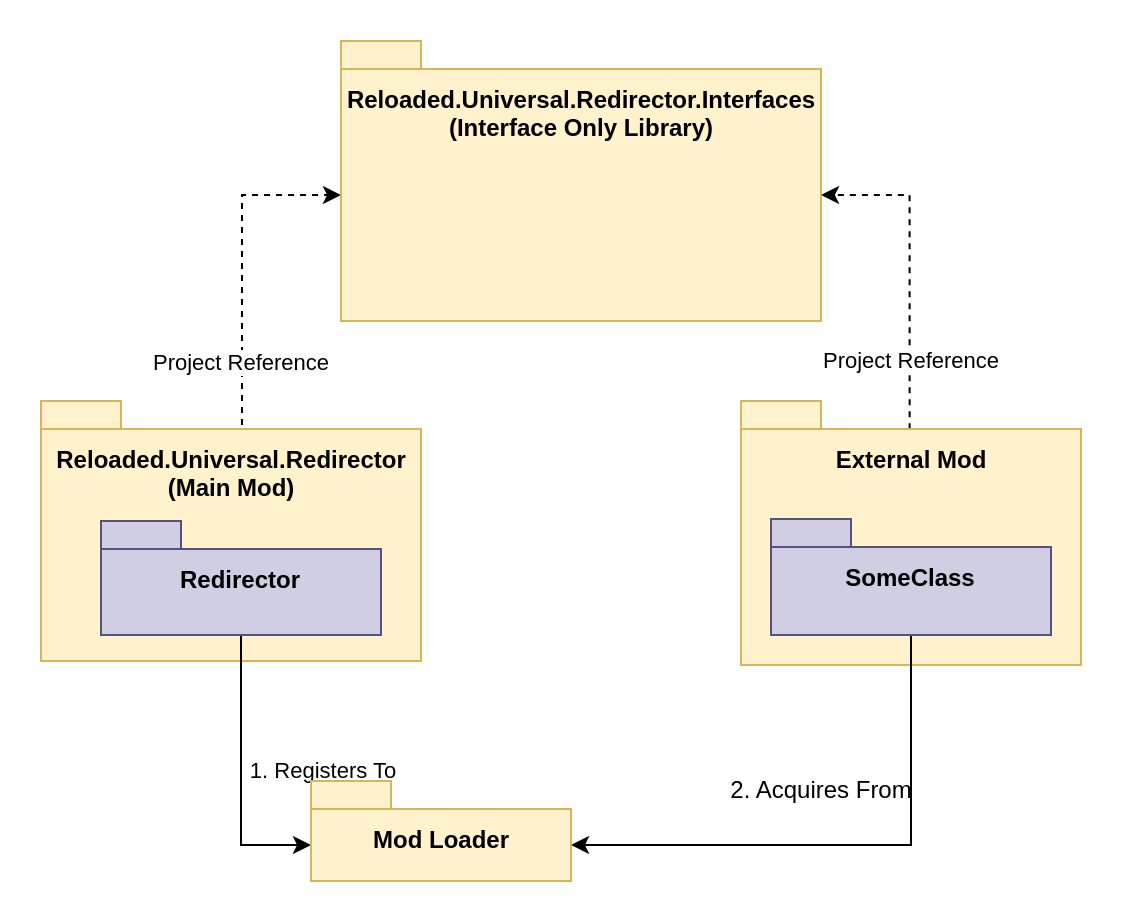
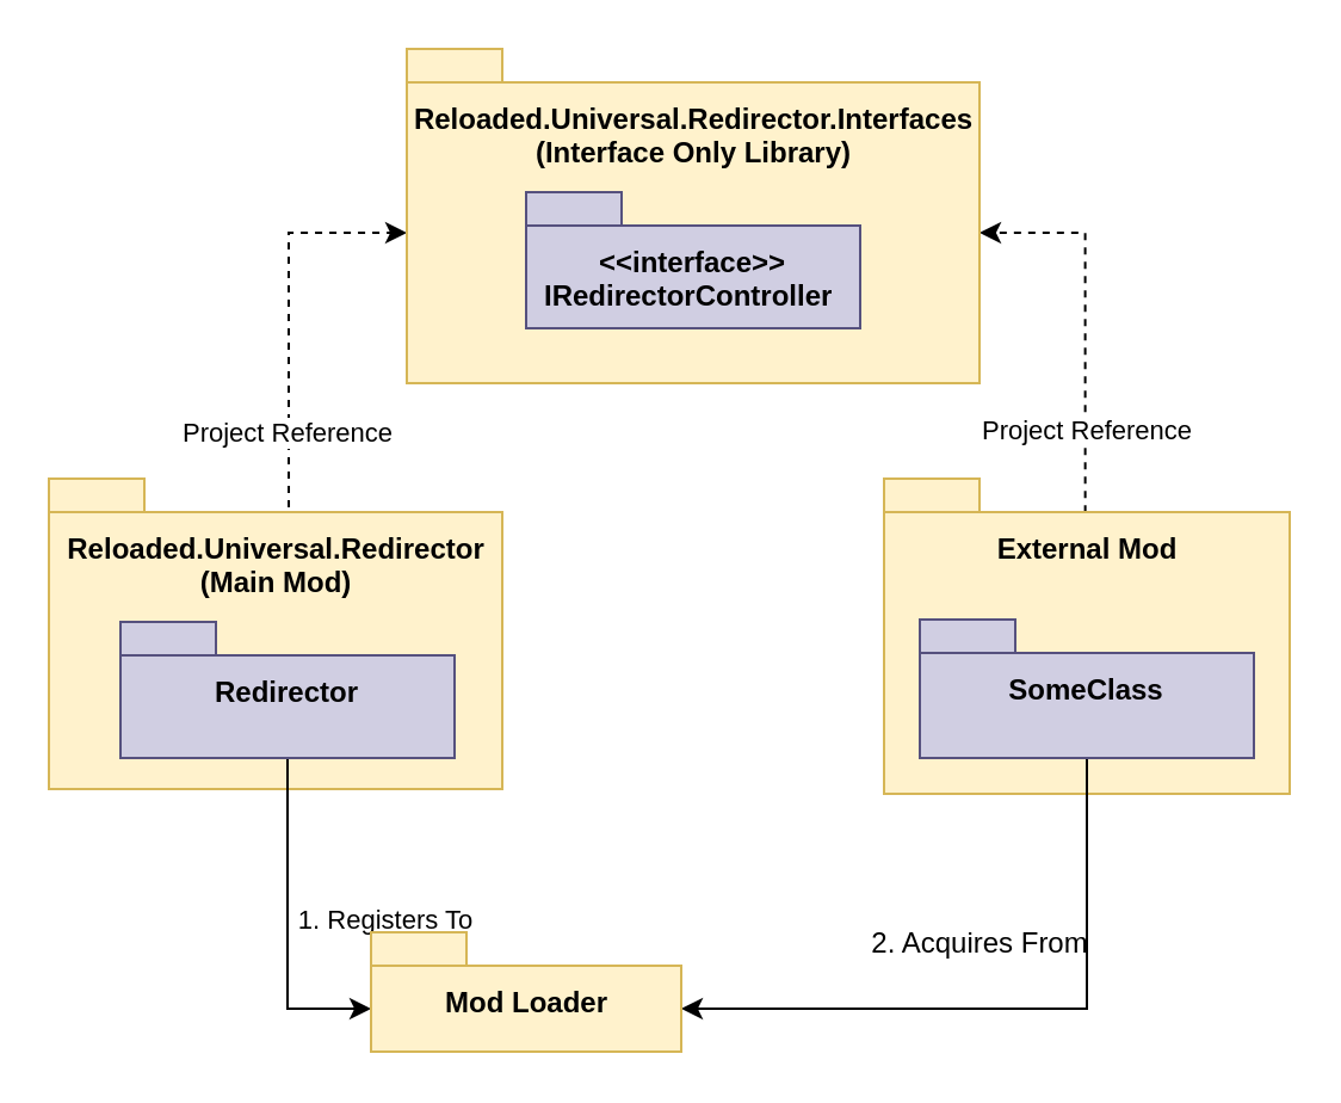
  <mxCell id="0" />
  <mxCell id="1" parent="0" />
  <mxCell id="2" style="edgeStyle=orthogonalEdgeStyle;rounded=0;orthogonalLoop=1;jettySize=auto;html=1;exitX=0.529;exitY=0.092;exitDx=0;exitDy=0;exitPerimeter=0;entryX=0;entryY=0;entryDx=0;entryDy=77;entryPerimeter=0;dashed=1;" parent="1" source="7" target="6" edge="1"><mxGeometry relative="1" as="geometry" /></mxCell>
  <mxCell id="3" value="Project Reference" style="edgeLabel;html=1;align=center;verticalAlign=middle;resizable=0;points=[];" parent="2" vertex="1" connectable="0"><mxGeometry x="-0.472" y="-1" relative="1" as="geometry"><mxPoint x="-1.51" y="11.49" as="offset" /></mxGeometry></mxCell>
  <mxCell id="4" style="edgeStyle=orthogonalEdgeStyle;rounded=0;orthogonalLoop=1;jettySize=auto;html=1;exitX=0.496;exitY=0.107;exitDx=0;exitDy=0;exitPerimeter=0;entryX=0;entryY=0;entryDx=240;entryDy=77;entryPerimeter=0;dashed=1;" parent="1" source="12" target="6" edge="1"><mxGeometry relative="1" as="geometry" /></mxCell>
  <mxCell id="5" value="Project Reference" style="edgeLabel;html=1;align=center;verticalAlign=middle;resizable=0;points=[];" parent="4" vertex="1" connectable="0"><mxGeometry x="-0.495" y="-4" relative="1" as="geometry"><mxPoint x="-3.32" y="6.57" as="offset" /></mxGeometry></mxCell>
  <mxCell id="6" value="Reloaded.Universal.Redirector.Interfaces&lt;br&gt;(Interface Only Library)" style="shape=folder;fontStyle=1;spacingTop=10;tabWidth=40;tabHeight=14;tabPosition=left;html=1;fillColor=#fff2cc;strokeColor=#d6b656;spacing=8;align=center;labelPosition=center;verticalLabelPosition=middle;verticalAlign=top;" parent="1" vertex="1"><mxGeometry x="170" y="20" width="240" height="140" as="geometry" /></mxCell>
  <mxCell id="7" value="Reloaded.Universal.Redirector&lt;br&gt;(Main Mod)" style="shape=folder;fontStyle=1;spacingTop=10;tabWidth=40;tabHeight=14;tabPosition=left;html=1;fillColor=#fff2cc;strokeColor=#d6b656;spacing=8;align=center;labelPosition=center;verticalLabelPosition=middle;verticalAlign=top;" parent="1" vertex="1"><mxGeometry x="20" y="200" width="190" height="130" as="geometry" /></mxCell>
+ <mxCell id="8" value="&amp;lt;&amp;lt;interface&amp;gt;&amp;gt;&lt;br&gt;IRedirectorController&amp;nbsp;" style="shape=folder;fontStyle=1;spacingTop=10;tabWidth=40;tabHeight=14;tabPosition=left;html=1;fillColor=#d0cee2;strokeColor=#56517e;spacing=8;align=center;labelPosition=center;verticalLabelPosition=middle;verticalAlign=top;whiteSpace=wrap;" parent="1" vertex="1"><mxGeometry x="220" y="80" width="140" height="57" as="geometry" /></mxCell>
  <mxCell id="9" style="edgeStyle=orthogonalEdgeStyle;rounded=0;orthogonalLoop=1;jettySize=auto;html=1;exitX=0.5;exitY=1;exitDx=0;exitDy=0;exitPerimeter=0;entryX=0;entryY=0;entryDx=0;entryDy=32;entryPerimeter=0;" parent="1" source="11" target="15" edge="1"><mxGeometry relative="1" as="geometry" /></mxCell>
  <mxCell id="10" value="1. Registers To" style="edgeLabel;html=1;align=center;verticalAlign=middle;resizable=0;points=[];" parent="9" vertex="1" connectable="0"><mxGeometry x="-0.147" y="47" relative="1" as="geometry"><mxPoint x="-6.97" y="7.47" as="offset" /></mxGeometry></mxCell>
  <mxCell id="11" value="Redirector" style="shape=folder;fontStyle=1;spacingTop=10;tabWidth=40;tabHeight=14;tabPosition=left;html=1;fillColor=#d0cee2;strokeColor=#56517e;spacing=8;align=center;labelPosition=center;verticalLabelPosition=middle;verticalAlign=top;whiteSpace=wrap;" parent="1" vertex="1"><mxGeometry x="50" y="260" width="140" height="57" as="geometry" /></mxCell>
  <mxCell id="12" value="External Mod" style="shape=folder;fontStyle=1;spacingTop=10;tabWidth=40;tabHeight=14;tabPosition=left;html=1;fillColor=#fff2cc;strokeColor=#d6b656;spacing=8;align=center;labelPosition=center;verticalLabelPosition=middle;verticalAlign=top;" parent="1" vertex="1"><mxGeometry x="370" y="200" width="170" height="132" as="geometry" /></mxCell>
  <mxCell id="13" style="edgeStyle=orthogonalEdgeStyle;rounded=0;orthogonalLoop=1;jettySize=auto;html=1;exitX=0.5;exitY=1;exitDx=0;exitDy=0;exitPerimeter=0;entryX=0;entryY=0;entryDx=130;entryDy=32;entryPerimeter=0;" parent="1" source="14" target="15" edge="1"><mxGeometry relative="1" as="geometry" /></mxCell>
  <mxCell id="14" value="SomeClass" style="shape=folder;fontStyle=1;spacingTop=10;tabWidth=40;tabHeight=14;tabPosition=left;html=1;fillColor=#d0cee2;strokeColor=#56517e;spacing=8;align=center;labelPosition=center;verticalLabelPosition=middle;verticalAlign=top;whiteSpace=wrap;" parent="1" vertex="1"><mxGeometry x="385" y="259" width="140" height="58" as="geometry" /></mxCell>
  <mxCell id="15" value="Mod Loader" style="shape=folder;fontStyle=1;spacingTop=10;tabWidth=40;tabHeight=14;tabPosition=left;html=1;fillColor=#fff2cc;strokeColor=#d6b656;spacing=8;align=center;labelPosition=center;verticalLabelPosition=middle;verticalAlign=top;" parent="1" vertex="1"><mxGeometry x="155" y="390" width="130" height="50" as="geometry" /></mxCell>
  <mxCell id="16" value="&lt;span style=&quot;color: rgba(0 , 0 , 0 , 0) ; font-family: monospace ; font-size: 0px&quot;&gt;%3CmxGraphModel%3E%3Croot%3E%3CmxCell%20id%3D%220%22%2F%3E%3CmxCell%20id%3D%221%22%20parent%3D%220%22%2F%3E%3CmxCell%20id%3D%222%22%20value%3D%22Redirector%22%20style%3D%22shape%3Dfolder%3BfontStyle%3D1%3BspacingTop%3D10%3BtabWidth%3D40%3BtabHeight%3D14%3BtabPosition%3Dleft%3Bhtml%3D1%3BfillColor%3D%23d0cee2%3BstrokeColor%3D%2356517e%3Bspacing%3D8%3Balign%3Dcenter%3BlabelPosition%3Dcenter%3BverticalLabelPosition%3Dmiddle%3BverticalAlign%3Dtop%3BwhiteSpace%3Dwrap%3B%22%20vertex%3D%221%22%20parent%3D%221%22%3E%3CmxGeometry%20x%3D%22300%22%20y%3D%22330%22%20width%3D%22140%22%20height%3D%2257%22%20as%3D%22geometry%22%2F%3E%3C%2FmxCell%3E%3C%2Froot%3E%3C%2FmxGraphModel%3E&lt;/span&gt;" style="text;html=1;align=center;verticalAlign=middle;resizable=0;points=[];autosize=1;" parent="1" vertex="1"><mxGeometry x="268" y="332" width="20" height="20" as="geometry" /></mxCell>
  <mxCell id="17" value="2. Acquires From" style="text;html=1;align=center;verticalAlign=middle;resizable=0;points=[];autosize=1;" parent="1" vertex="1"><mxGeometry x="355" y="385" width="110" height="20" as="geometry" /></mxCell>
